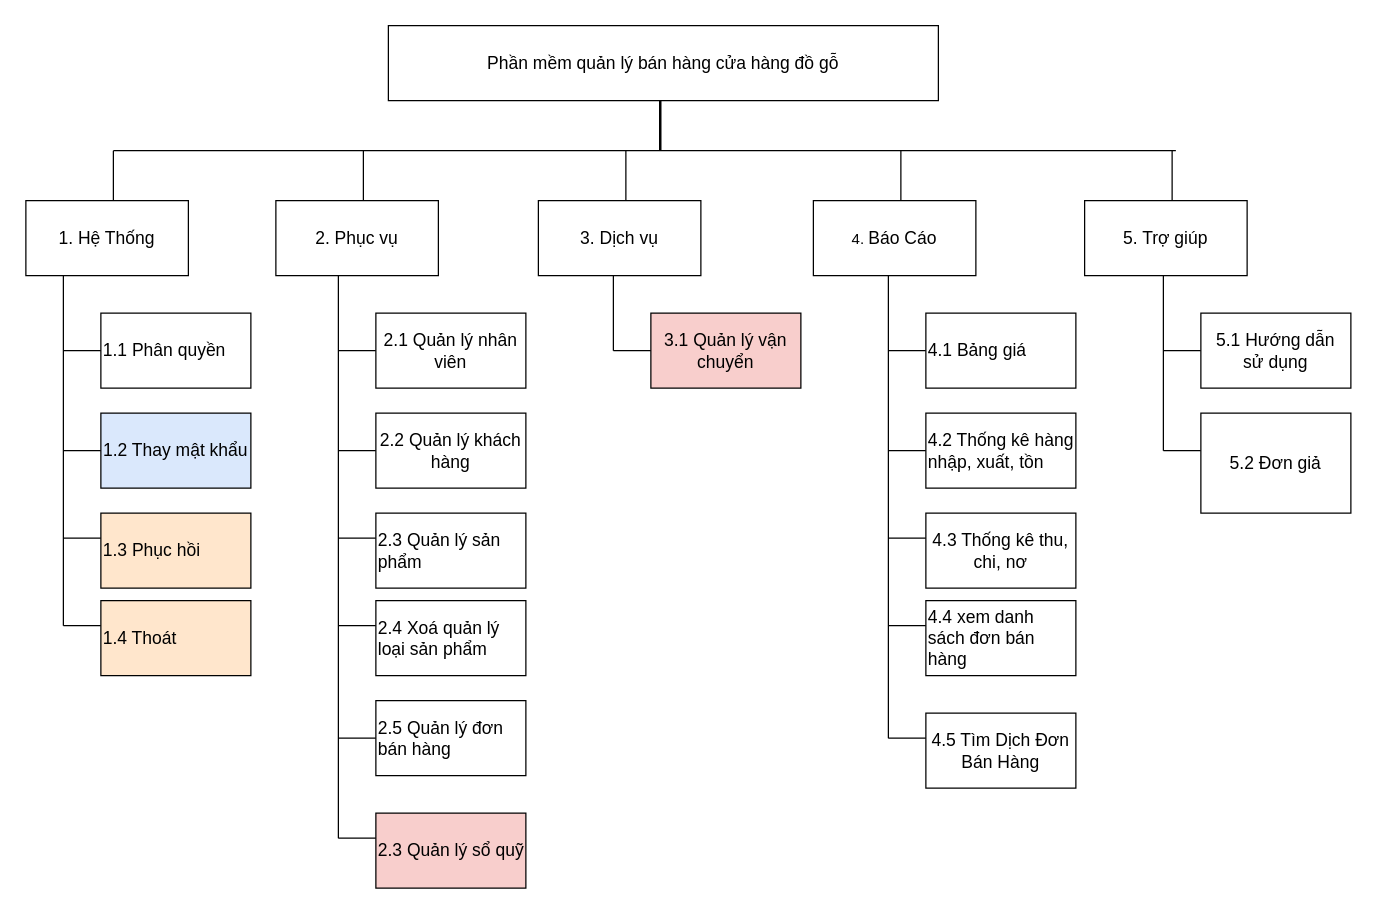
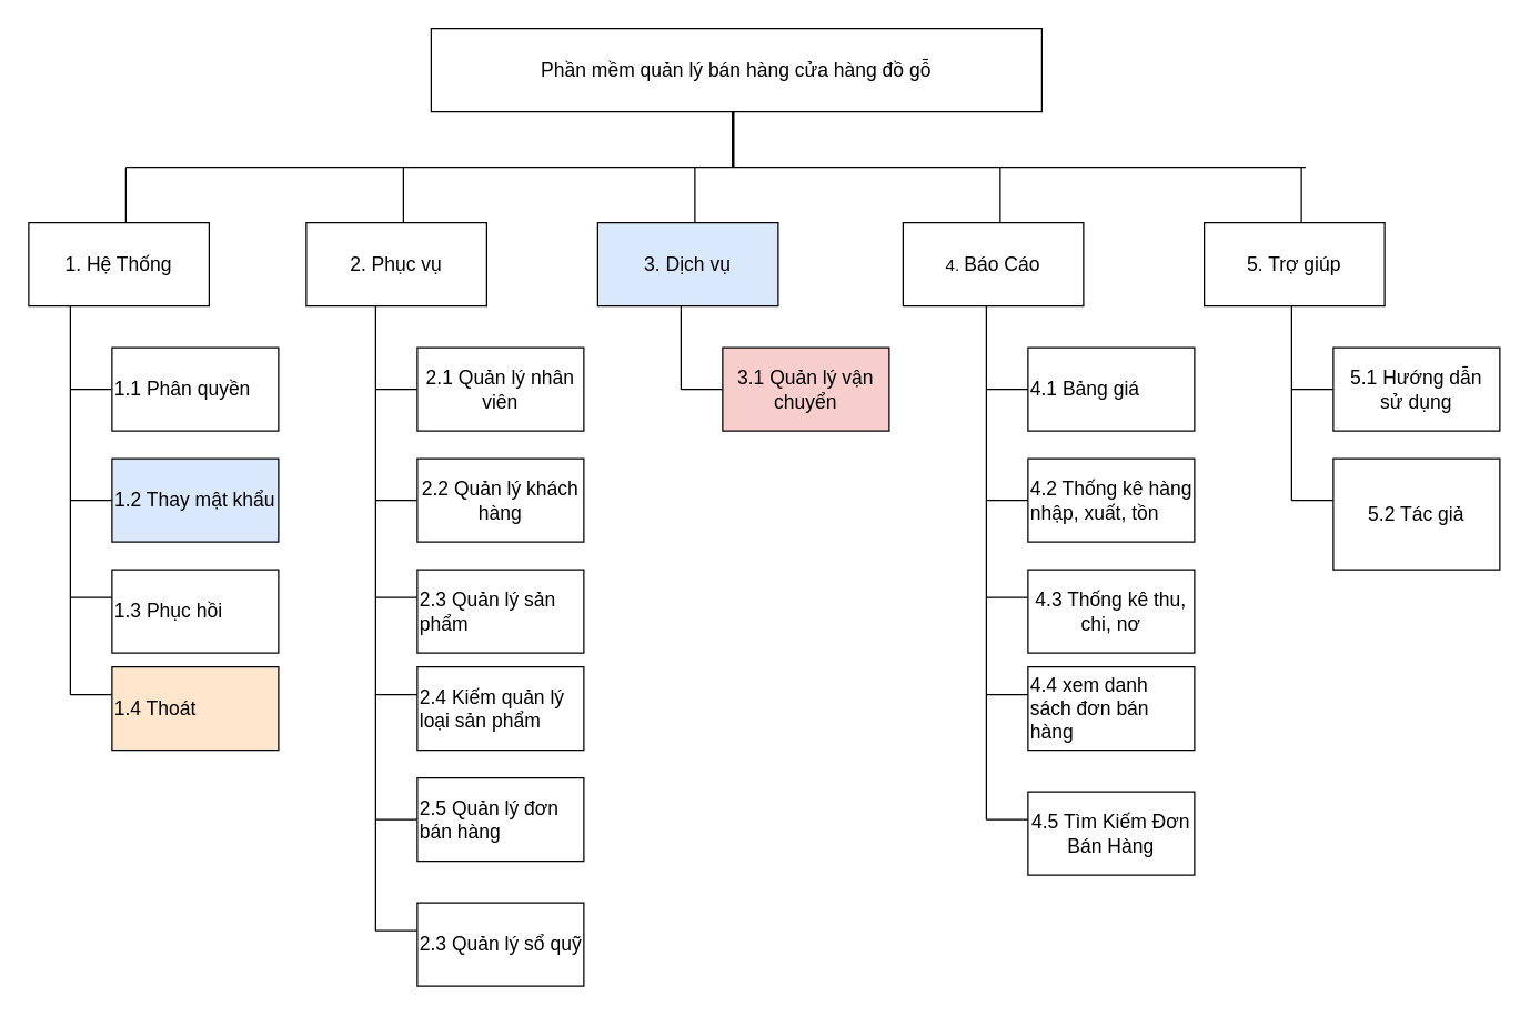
  <mxCell id="0" />
  <mxCell id="1" parent="0" />
  <mxCell id="2" value="&lt;font style=&quot;font-size: 14px&quot;&gt;Phần mềm quản lý bán hàng cửa hàng đồ gỗ&lt;br&gt;&lt;/font&gt;" style="rounded=0;whiteSpace=wrap;html=1;" parent="1" vertex="1"><mxGeometry x="310" y="20" width="440" height="60" as="geometry" /></mxCell>
  <mxCell id="3" value="" style="shape=link;html=1;width=-1;" parent="1" edge="1"><mxGeometry width="100" relative="1" as="geometry"><mxPoint x="527.5" y="80" as="sourcePoint" /><mxPoint x="527.5" y="120" as="targetPoint" /></mxGeometry></mxCell>
  <mxCell id="4" value="" style="endArrow=none;html=1;" parent="1" edge="1"><mxGeometry width="50" height="50" relative="1" as="geometry"><mxPoint x="90" y="120" as="sourcePoint" /><mxPoint x="940" y="120" as="targetPoint" /></mxGeometry></mxCell>
  <mxCell id="5" value="" style="endArrow=none;html=1;" parent="1" edge="1"><mxGeometry width="50" height="50" relative="1" as="geometry"><mxPoint x="50" y="220" as="sourcePoint" /><mxPoint x="50" y="500" as="targetPoint" /></mxGeometry></mxCell>
  <mxCell id="6" value="" style="endArrow=none;html=1;" parent="1" edge="1"><mxGeometry width="50" height="50" relative="1" as="geometry"><mxPoint x="50" y="280" as="sourcePoint" /><mxPoint x="80" y="280" as="targetPoint" /></mxGeometry></mxCell>
  <mxCell id="7" value="" style="endArrow=none;html=1;" parent="1" edge="1"><mxGeometry width="50" height="50" relative="1" as="geometry"><mxPoint x="50" y="360" as="sourcePoint" /><mxPoint x="80" y="360" as="targetPoint" /></mxGeometry></mxCell>
  <mxCell id="8" value="" style="endArrow=none;html=1;" parent="1" edge="1"><mxGeometry width="50" height="50" relative="1" as="geometry"><mxPoint x="50" y="500" as="sourcePoint" /><mxPoint x="80" y="500" as="targetPoint" /></mxGeometry></mxCell>
  <mxCell id="9" value="" style="endArrow=none;html=1;" parent="1" edge="1"><mxGeometry width="50" height="50" relative="1" as="geometry"><mxPoint x="50" y="430" as="sourcePoint" /><mxPoint x="80" y="430" as="targetPoint" /></mxGeometry></mxCell>
  <mxCell id="10" value="&lt;font style=&quot;font-size: 14px&quot;&gt;&lt;span&gt;1.1 Phân quyền&lt;br&gt;&lt;/span&gt;&lt;/font&gt;" style="rounded=0;whiteSpace=wrap;html=1;align=left;" parent="1" vertex="1"><mxGeometry x="80" y="250" width="120" height="60" as="geometry" /></mxCell>
  <mxCell id="11" value="&lt;font style=&quot;font-size: 14px&quot;&gt;&lt;span&gt;1.2 Thay mật khẩu&lt;br&gt;&lt;/span&gt;&lt;/font&gt;" style="rounded=0;whiteSpace=wrap;html=1;align=center;fillColor=#dae8fc;" parent="1" vertex="1"><mxGeometry x="80" y="330" width="120" height="60" as="geometry" /></mxCell>
- <mxCell id="12" value="&lt;font style=&quot;font-size: 14px&quot;&gt;&lt;span&gt;1.3 Phục hồi &lt;br&gt;&lt;/span&gt;&lt;/font&gt;" style="rounded=0;whiteSpace=wrap;html=1;align=left;fillColor=#ffe6cc;" parent="1" vertex="1"><mxGeometry x="80" y="410" width="120" height="60" as="geometry" /></mxCell>
+ <mxCell id="12" value="&lt;font style=&quot;font-size: 14px&quot;&gt;&lt;span&gt;1.3 Phục hồi &lt;br&gt;&lt;/span&gt;&lt;/font&gt;" style="rounded=0;whiteSpace=wrap;html=1;align=left;" parent="1" vertex="1"><mxGeometry x="80" y="410" width="120" height="60" as="geometry" /></mxCell>
  <mxCell id="13" value="&lt;font style=&quot;font-size: 14px&quot;&gt;&lt;span&gt;1.4 Thoát&lt;br&gt;&lt;/span&gt;&lt;/font&gt;" style="rounded=0;whiteSpace=wrap;html=1;align=left;fillColor=#ffe6cc;" parent="1" vertex="1"><mxGeometry x="80" y="480" width="120" height="60" as="geometry" /></mxCell>
  <mxCell id="14" value="" style="endArrow=none;html=1;" parent="1" edge="1"><mxGeometry width="50" height="50" relative="1" as="geometry"><mxPoint x="270" y="220" as="sourcePoint" /><mxPoint x="270" y="670" as="targetPoint" /></mxGeometry></mxCell>
  <mxCell id="15" value="" style="endArrow=none;html=1;" parent="1" edge="1"><mxGeometry width="50" height="50" relative="1" as="geometry"><mxPoint x="270" y="280" as="sourcePoint" /><mxPoint x="300" y="280" as="targetPoint" /></mxGeometry></mxCell>
  <mxCell id="16" value="" style="endArrow=none;html=1;" parent="1" edge="1"><mxGeometry width="50" height="50" relative="1" as="geometry"><mxPoint x="270" y="360" as="sourcePoint" /><mxPoint x="300" y="360" as="targetPoint" /></mxGeometry></mxCell>
  <mxCell id="17" value="" style="endArrow=none;html=1;" parent="1" edge="1"><mxGeometry width="50" height="50" relative="1" as="geometry"><mxPoint x="270" y="500" as="sourcePoint" /><mxPoint x="300" y="500" as="targetPoint" /></mxGeometry></mxCell>
  <mxCell id="18" value="" style="endArrow=none;html=1;" parent="1" edge="1"><mxGeometry width="50" height="50" relative="1" as="geometry"><mxPoint x="270" y="430" as="sourcePoint" /><mxPoint x="300" y="430" as="targetPoint" /></mxGeometry></mxCell>
  <mxCell id="19" value="&lt;font style=&quot;font-size: 14px&quot;&gt;&lt;span&gt;2.1 Quản lý nhân viên&lt;br&gt;&lt;/span&gt;&lt;/font&gt;" style="rounded=0;whiteSpace=wrap;html=1;" parent="1" vertex="1"><mxGeometry x="300" y="250" width="120" height="60" as="geometry" /></mxCell>
  <mxCell id="20" value="&lt;font style=&quot;font-size: 14px&quot;&gt;&lt;span&gt;2.2 Quản lý khách hàng&lt;br&gt;&lt;/span&gt;&lt;/font&gt;" style="rounded=0;whiteSpace=wrap;html=1;" parent="1" vertex="1"><mxGeometry x="300" y="330" width="120" height="60" as="geometry" /></mxCell>
  <mxCell id="21" value="&lt;font style=&quot;font-size: 14px&quot;&gt;&lt;span&gt;2.3 Quản lý sản phẩm&lt;br&gt;&lt;/span&gt;&lt;/font&gt;" style="rounded=0;whiteSpace=wrap;html=1;align=left;" parent="1" vertex="1"><mxGeometry x="300" y="410" width="120" height="60" as="geometry" /></mxCell>
- <mxCell id="22" value="&lt;font style=&quot;font-size: 14px&quot;&gt;&lt;span&gt;2.4 Xoá quản lý loại sản phẩm&lt;br&gt;&lt;/span&gt;&lt;/font&gt;" style="rounded=0;whiteSpace=wrap;html=1;align=left;" parent="1" vertex="1"><mxGeometry x="300" y="480" width="120" height="60" as="geometry" /></mxCell>
+ <mxCell id="22" value="&lt;font style=&quot;font-size: 14px&quot;&gt;&lt;span&gt;2.4 Kiếm quản lý loại sản phẩm&lt;br&gt;&lt;/span&gt;&lt;/font&gt;" style="rounded=0;whiteSpace=wrap;html=1;align=left;" parent="1" vertex="1"><mxGeometry x="300" y="480" width="120" height="60" as="geometry" /></mxCell>
  <mxCell id="23" value="" style="endArrow=none;html=1;" parent="1" edge="1"><mxGeometry width="50" height="50" relative="1" as="geometry"><mxPoint x="490" y="220" as="sourcePoint" /><mxPoint x="490" y="280" as="targetPoint" /></mxGeometry></mxCell>
  <mxCell id="24" value="" style="endArrow=none;html=1;" parent="1" edge="1"><mxGeometry width="50" height="50" relative="1" as="geometry"><mxPoint x="490" y="280" as="sourcePoint" /><mxPoint x="520" y="280" as="targetPoint" /></mxGeometry></mxCell>
  <mxCell id="25" value="&lt;font style=&quot;font-size: 14px&quot;&gt;&lt;span&gt;3.1 Quản lý vận chuyển&lt;br&gt;&lt;/span&gt;&lt;/font&gt;" style="rounded=0;whiteSpace=wrap;html=1;fillColor=#f8cecc;" parent="1" vertex="1"><mxGeometry x="520" y="250" width="120" height="60" as="geometry" /></mxCell>
  <mxCell id="26" value="" style="endArrow=none;html=1;" parent="1" edge="1"><mxGeometry width="50" height="50" relative="1" as="geometry"><mxPoint x="710" y="220" as="sourcePoint" /><mxPoint x="710" y="590" as="targetPoint" /></mxGeometry></mxCell>
  <mxCell id="27" value="" style="endArrow=none;html=1;" parent="1" edge="1"><mxGeometry width="50" height="50" relative="1" as="geometry"><mxPoint x="710" y="280" as="sourcePoint" /><mxPoint x="740" y="280" as="targetPoint" /></mxGeometry></mxCell>
  <mxCell id="28" value="" style="endArrow=none;html=1;" parent="1" edge="1"><mxGeometry width="50" height="50" relative="1" as="geometry"><mxPoint x="710" y="360" as="sourcePoint" /><mxPoint x="740" y="360" as="targetPoint" /></mxGeometry></mxCell>
  <mxCell id="29" value="" style="endArrow=none;html=1;" parent="1" edge="1"><mxGeometry width="50" height="50" relative="1" as="geometry"><mxPoint x="710" y="500" as="sourcePoint" /><mxPoint x="740" y="500" as="targetPoint" /></mxGeometry></mxCell>
  <mxCell id="30" value="" style="endArrow=none;html=1;" parent="1" edge="1"><mxGeometry width="50" height="50" relative="1" as="geometry"><mxPoint x="710" y="430" as="sourcePoint" /><mxPoint x="740" y="430" as="targetPoint" /></mxGeometry></mxCell>
  <mxCell id="31" value="&lt;font style=&quot;font-size: 14px&quot;&gt;&lt;span&gt;4.1 Bảng giá&lt;br&gt;&lt;/span&gt;&lt;/font&gt;" style="rounded=0;whiteSpace=wrap;html=1;align=left;" parent="1" vertex="1"><mxGeometry x="740" y="250" width="120" height="60" as="geometry" /></mxCell>
  <mxCell id="32" value="&lt;font style=&quot;font-size: 14px&quot;&gt;&lt;span&gt;4.2 Thống kê hàng nhập, xuất, tồn&lt;br&gt;&lt;/span&gt;&lt;/font&gt;" style="rounded=0;whiteSpace=wrap;html=1;align=left;" parent="1" vertex="1"><mxGeometry x="740" y="330" width="120" height="60" as="geometry" /></mxCell>
  <mxCell id="33" value="&lt;font style=&quot;font-size: 14px&quot;&gt;&lt;span&gt;4.3 Thống kê thu, chi, nơ&lt;br&gt;&lt;/span&gt;&lt;/font&gt;" style="rounded=0;whiteSpace=wrap;html=1;" parent="1" vertex="1"><mxGeometry x="740" y="410" width="120" height="60" as="geometry" /></mxCell>
  <mxCell id="34" value="&lt;font style=&quot;font-size: 14px&quot;&gt;&lt;span&gt;4.4 xem danh sách đơn bán hàng&lt;br&gt;&lt;/span&gt;&lt;/font&gt;" style="rounded=0;whiteSpace=wrap;html=1;align=left;" parent="1" vertex="1"><mxGeometry x="740" y="480" width="120" height="60" as="geometry" /></mxCell>
  <mxCell id="35" value="" style="endArrow=none;html=1;" parent="1" edge="1"><mxGeometry width="50" height="50" relative="1" as="geometry"><mxPoint x="930" y="220" as="sourcePoint" /><mxPoint x="930" y="360" as="targetPoint" /></mxGeometry></mxCell>
  <mxCell id="36" value="" style="endArrow=none;html=1;" parent="1" edge="1"><mxGeometry width="50" height="50" relative="1" as="geometry"><mxPoint x="930" y="280" as="sourcePoint" /><mxPoint x="960" y="280" as="targetPoint" /></mxGeometry></mxCell>
  <mxCell id="37" value="" style="endArrow=none;html=1;" parent="1" edge="1"><mxGeometry width="50" height="50" relative="1" as="geometry"><mxPoint x="930" y="360" as="sourcePoint" /><mxPoint x="960" y="360" as="targetPoint" /></mxGeometry></mxCell>
  <mxCell id="38" value="&lt;table&gt;&lt;tbody&gt;&lt;tr&gt;&lt;td valign=&quot;top&quot;&gt;&lt;p&gt;&lt;font style=&quot;font-size: 14px&quot;&gt;&lt;span&gt;5.1 Hướng dẫn sử dụng&lt;br&gt;&lt;/span&gt;&lt;/font&gt;&lt;/p&gt;&lt;/td&gt;&lt;/tr&gt;&lt;/tbody&gt;&lt;/table&gt;" style="rounded=0;whiteSpace=wrap;html=1;" parent="1" vertex="1"><mxGeometry x="960" y="250" width="120" height="60" as="geometry" /></mxCell>
- <mxCell id="39" value="&lt;p&gt;&lt;font style=&quot;font-size: 14px&quot;&gt;&lt;span&gt;5.2 Đơn giả&lt;br&gt;&lt;/span&gt;&lt;/font&gt;&lt;/p&gt;" style="rounded=0;whiteSpace=wrap;html=1;" parent="1" vertex="1"><mxGeometry x="960" y="330" width="120" height="80" as="geometry" /></mxCell>
+ <mxCell id="39" value="&lt;p&gt;&lt;font style=&quot;font-size: 14px&quot;&gt;&lt;span&gt;5.2 Tác giả&lt;br&gt;&lt;/span&gt;&lt;/font&gt;&lt;/p&gt;" style="rounded=0;whiteSpace=wrap;html=1;" parent="1" vertex="1"><mxGeometry x="960" y="330" width="120" height="80" as="geometry" /></mxCell>
  <mxCell id="40" value="&lt;font style=&quot;font-size: 14px&quot;&gt;1. Hệ Thống&lt;br&gt;&lt;/font&gt;" style="rounded=0;whiteSpace=wrap;html=1;" parent="1" vertex="1"><mxGeometry x="20" y="160" width="130" height="60" as="geometry" /></mxCell>
  <mxCell id="41" value="" style="endArrow=none;html=1;" parent="1" edge="1"><mxGeometry width="50" height="50" relative="1" as="geometry"><mxPoint x="90" y="160" as="sourcePoint" /><mxPoint x="90" y="120" as="targetPoint" /></mxGeometry></mxCell>
  <mxCell id="42" value="&lt;font style=&quot;font-size: 14px&quot;&gt;2. Phục vụ&lt;br&gt;&lt;/font&gt;" style="rounded=0;whiteSpace=wrap;html=1;" parent="1" vertex="1"><mxGeometry x="220" y="160" width="130" height="60" as="geometry" /></mxCell>
  <mxCell id="43" value="" style="endArrow=none;html=1;" parent="1" edge="1"><mxGeometry width="50" height="50" relative="1" as="geometry"><mxPoint x="290" y="160" as="sourcePoint" /><mxPoint x="290" y="120" as="targetPoint" /></mxGeometry></mxCell>
- <mxCell id="44" value="&lt;font style=&quot;font-size: 14px&quot;&gt;3. Dịch vụ&lt;br&gt;&lt;/font&gt;" style="rounded=0;whiteSpace=wrap;html=1;" parent="1" vertex="1"><mxGeometry x="430" y="160" width="130" height="60" as="geometry" /></mxCell>
+ <mxCell id="44" value="&lt;font style=&quot;font-size: 14px&quot;&gt;3. Dịch vụ&lt;br&gt;&lt;/font&gt;" style="rounded=0;whiteSpace=wrap;html=1;fillColor=#dae8fc;" parent="1" vertex="1"><mxGeometry x="430" y="160" width="130" height="60" as="geometry" /></mxCell>
  <mxCell id="45" value="" style="endArrow=none;html=1;" parent="1" edge="1"><mxGeometry width="50" height="50" relative="1" as="geometry"><mxPoint x="500" y="160" as="sourcePoint" /><mxPoint x="500" y="120" as="targetPoint" /></mxGeometry></mxCell>
  <mxCell id="46" value="4. &lt;font style=&quot;font-size: 14px&quot;&gt;Báo Cáo&lt;/font&gt;" style="rounded=0;whiteSpace=wrap;html=1;" parent="1" vertex="1"><mxGeometry x="650" y="160" width="130" height="60" as="geometry" /></mxCell>
  <mxCell id="47" value="" style="endArrow=none;html=1;" parent="1" edge="1"><mxGeometry width="50" height="50" relative="1" as="geometry"><mxPoint x="720" y="160" as="sourcePoint" /><mxPoint x="720" y="120" as="targetPoint" /></mxGeometry></mxCell>
  <mxCell id="48" value="&lt;font style=&quot;font-size: 14px&quot;&gt;5. Trợ giúp&lt;br&gt;&lt;/font&gt;" style="rounded=0;whiteSpace=wrap;html=1;" parent="1" vertex="1"><mxGeometry x="867" y="160" width="130" height="60" as="geometry" /></mxCell>
  <mxCell id="49" value="" style="endArrow=none;html=1;" parent="1" edge="1"><mxGeometry width="50" height="50" relative="1" as="geometry"><mxPoint x="937" y="160" as="sourcePoint" /><mxPoint x="937" y="120" as="targetPoint" /></mxGeometry></mxCell>
  <mxCell id="50" value="" style="endArrow=none;html=1;" parent="1" edge="1"><mxGeometry width="50" height="50" relative="1" as="geometry"><mxPoint x="710" y="590" as="sourcePoint" /><mxPoint x="740" y="590" as="targetPoint" /></mxGeometry></mxCell>
- <mxCell id="51" value="&lt;font style=&quot;font-size: 14px&quot;&gt;&lt;span&gt;4.5 Tìm Dịch Đơn Bán Hàng&lt;br&gt;&lt;/span&gt;&lt;/font&gt;" style="rounded=0;whiteSpace=wrap;html=1;" parent="1" vertex="1"><mxGeometry x="740" y="570" width="120" height="60" as="geometry" /></mxCell>
+ <mxCell id="51" value="&lt;font style=&quot;font-size: 14px&quot;&gt;&lt;span&gt;4.5 Tìm Kiếm Đơn Bán Hàng&lt;br&gt;&lt;/span&gt;&lt;/font&gt;" style="rounded=0;whiteSpace=wrap;html=1;" parent="1" vertex="1"><mxGeometry x="740" y="570" width="120" height="60" as="geometry" /></mxCell>
  <mxCell id="52" value="" style="endArrow=none;html=1;" edge="1" parent="1"><mxGeometry width="50" height="50" relative="1" as="geometry"><mxPoint x="270" y="590" as="sourcePoint" /><mxPoint x="300" y="590" as="targetPoint" /></mxGeometry></mxCell>
  <mxCell id="53" value="" style="endArrow=none;html=1;" edge="1" parent="1"><mxGeometry width="50" height="50" relative="1" as="geometry"><mxPoint x="270" y="670" as="sourcePoint" /><mxPoint x="300" y="670" as="targetPoint" /></mxGeometry></mxCell>
  <mxCell id="54" value="&lt;font style=&quot;font-size: 14px&quot;&gt;&lt;span&gt;2.5 Quản lý đơn bán hàng&lt;br&gt;&lt;/span&gt;&lt;/font&gt;" style="rounded=0;whiteSpace=wrap;html=1;align=left;" vertex="1" parent="1"><mxGeometry x="300" y="560" width="120" height="60" as="geometry" /></mxCell>
- <mxCell id="55" value="&lt;font style=&quot;font-size: 14px&quot;&gt;&lt;span&gt;2.3 Quản lý sổ quỹ&lt;br&gt;&lt;/span&gt;&lt;/font&gt;" style="rounded=0;whiteSpace=wrap;html=1;align=left;fillColor=#f8cecc;" vertex="1" parent="1"><mxGeometry x="300" y="650" width="120" height="60" as="geometry" /></mxCell>
+ <mxCell id="55" value="&lt;font style=&quot;font-size: 14px&quot;&gt;&lt;span&gt;2.3 Quản lý sổ quỹ&lt;br&gt;&lt;/span&gt;&lt;/font&gt;" style="rounded=0;whiteSpace=wrap;html=1;align=left;" vertex="1" parent="1"><mxGeometry x="300" y="650" width="120" height="60" as="geometry" /></mxCell>
